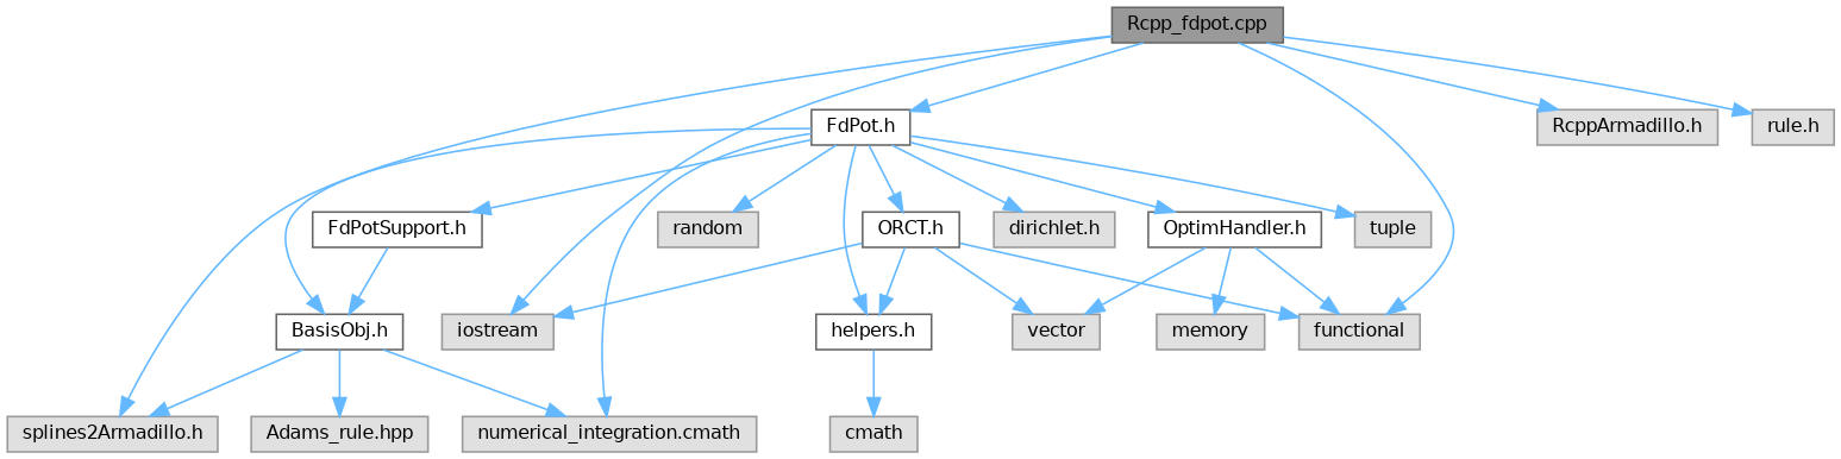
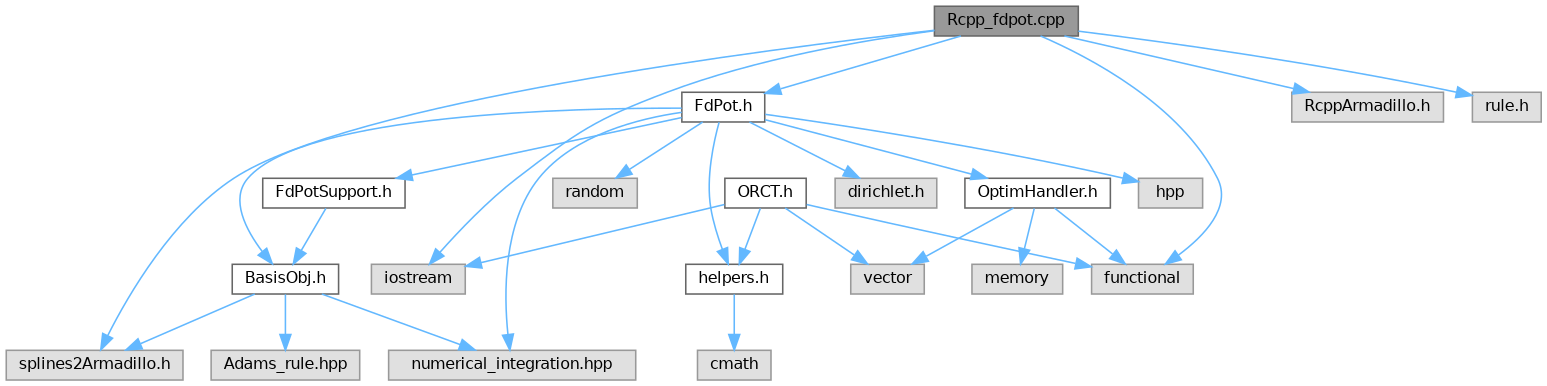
  digraph {
    node [color=grey60 fillcolor="#E0E0E0" fontname=Helvetica fontsize=10 shape=box style=filled]
    edge [color=steelblue1 fontname=Helvetica fontsize=10 labelfontname=Helvetica labelfontsize=10 style=solid]
    n1 [color=gray40 fillcolor=grey60 fontcolor=black height=0.2 label="Rcpp_fdpot.cpp" width=0.4]
    n2 [height=0.2 label=iostream width=0.4]
    n3 [height=0.2 label="RcppArmadillo.h" width=0.4]
    n4 [height=0.2 label="splines2Armadillo.h" width=0.4]
    n5 [color=grey40 fillcolor=white height=0.2 label="FdPot.h" width=0.4]
    n6 [height=0.2 label=functional width=0.4]
    n7 [height=0.2 label="rule.h" width=0.4]
-   n8 [height=0.2 label=tuple width=0.4]
+   n8 [height=0.2 label=hpp width=0.4]
    n9 [height=0.2 label=random width=0.4]
    n10 [color=grey40 fillcolor=white height=0.2 label="BasisObj.h" width=0.4]
    n11 [color=grey40 fillcolor=white height=0.2 label="OptimHandler.h" width=0.4]
    n12 [color=grey40 fillcolor=white height=0.2 label="ORCT.h" width=0.4]
    n13 [color=grey40 fillcolor=white height=0.2 label="helpers.h" width=0.4]
    n14 [color=grey40 fillcolor=white height=0.2 label="FdPotSupport.h" width=0.4]
    n15 [height=0.2 label="dirichlet.h" width=0.4]
-   n16 [height=0.2 label="numerical_integration.cmath" width=0.4]
+   n16 [height=0.2 label="numerical_integration.hpp" width=0.4]
    n17 [height=0.2 label=cmath width=0.4]
    n18 [height=0.2 label="Adams_rule.hpp" width=0.4]
    n19 [height=0.2 label=memory width=0.4]
    n20 [height=0.2 label=vector width=0.4]
    n1 -> n2
    n1 -> n3
    n1 -> n4
    n1 -> n5
    n1 -> n6
    n1 -> n7
    n5 -> n8
    n5 -> n9
    n5 -> n10
    n5 -> n11
-   n5 -> n12
    n5 -> n13
    n5 -> n14
    n5 -> n15
    n5 -> n16
    n10 -> n4
    n10 -> n16
    n10 -> n18
    n11 -> n6
    n11 -> n19
    n11 -> n20
    n12 -> n2
    n12 -> n6
    n12 -> n13
    n12 -> n20
    n13 -> n17
    n14 -> n10
  }
